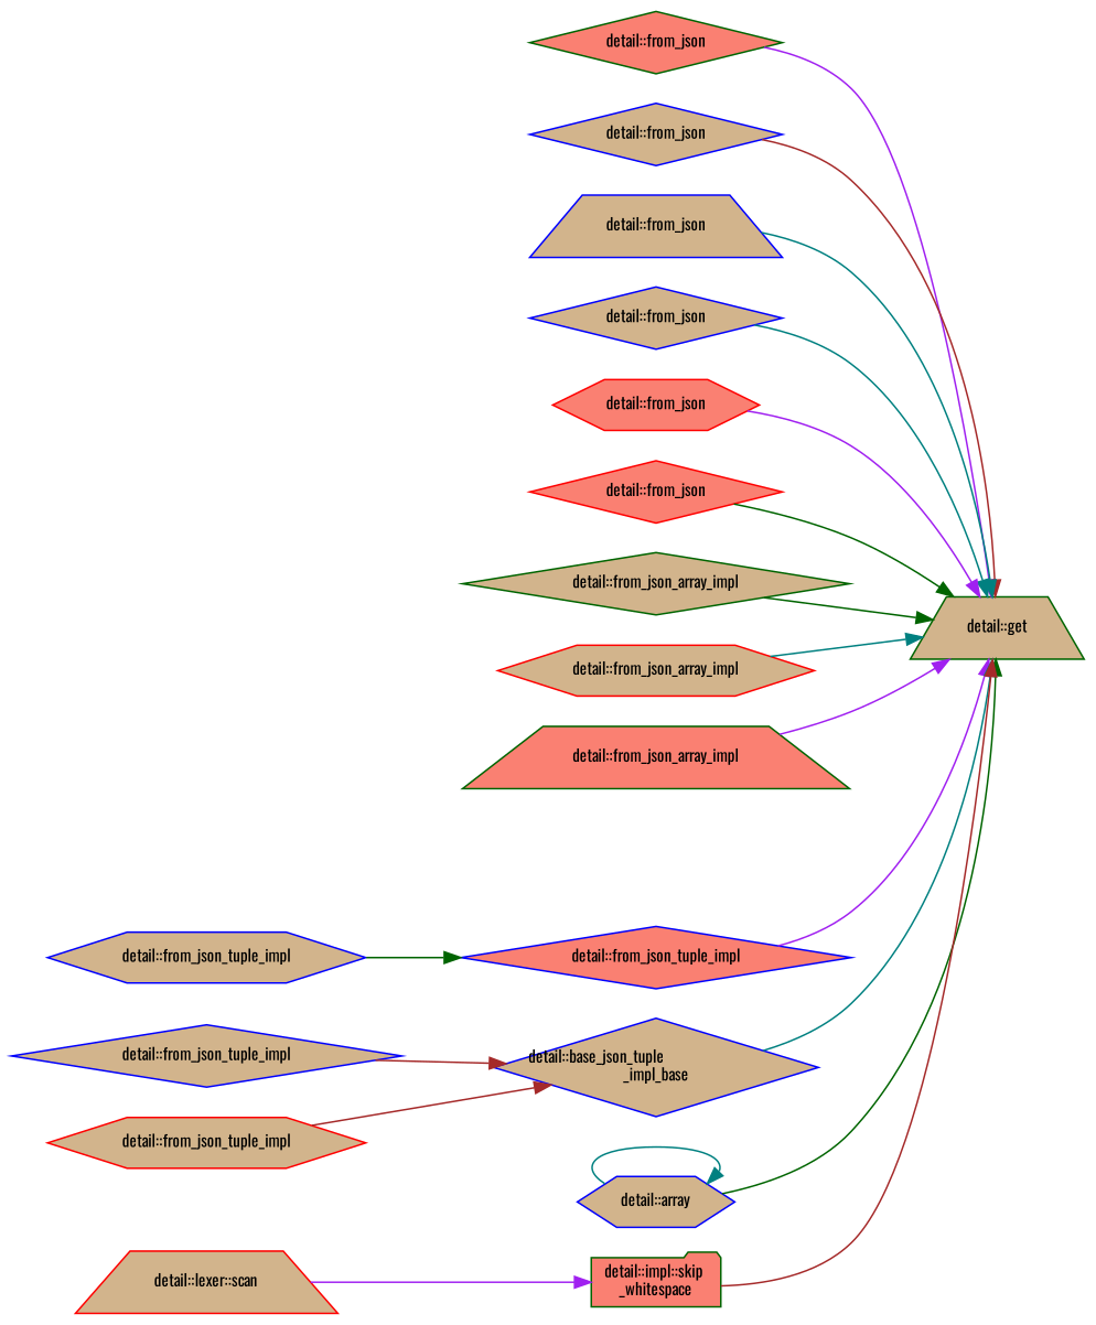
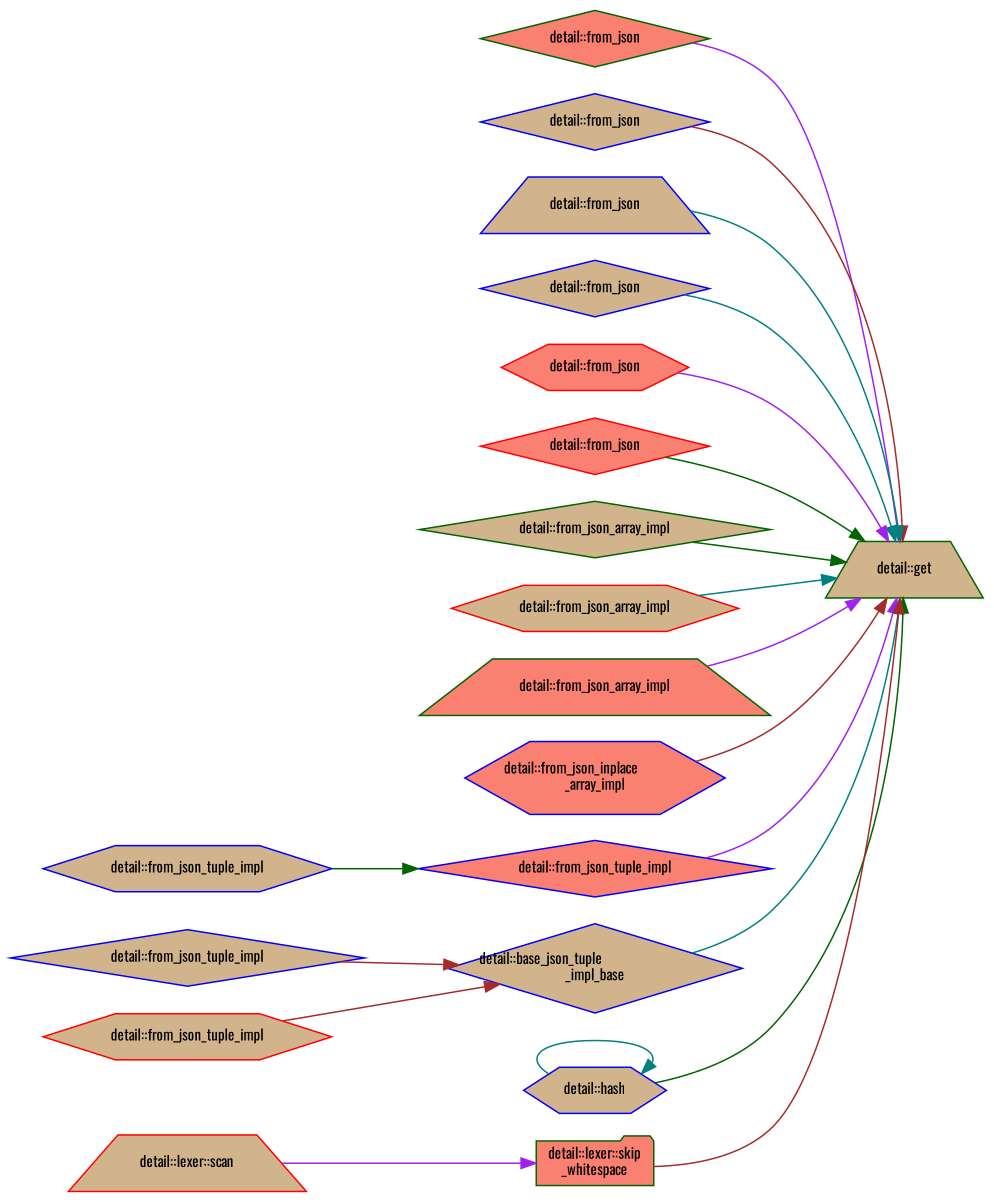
  digraph {
    fontname=Oswald
    rankdir=RL
    node [color=blue fillcolor=tan fontname=Oswald fontsize=10 shape=diamond style=filled]
    edge [color=purple dir=back fontname=Oswald fontsize=10 labelfontname=Helvetica labelfontsize=10 style=solid]
    n1 [color=darkgreen fontcolor=black height=0.2 label="detail::get" shape=trapezium width=0.4]
    n2 [color=darkgreen fillcolor=salmon height=0.2 label="detail::from_json" width=0.4]
    n3 [height=0.2 label="detail::from_json" width=0.4]
    n4 [height=0.2 label="detail::from_json" shape=trapezium width=0.4]
    n5 [height=0.2 label="detail::from_json" width=0.4]
    n6 [color=red fillcolor=salmon height=0.2 label="detail::from_json" shape=hexagon width=0.4]
    n7 [color=red fillcolor=salmon height=0.2 label="detail::from_json" width=0.4]
    n8 [color=darkgreen height=0.2 label="detail::from_json_array_impl" width=0.4]
    n9 [color=red height=0.2 label="detail::from_json_array_impl" shape=hexagon width=0.4]
    n10 [color=darkgreen fillcolor=salmon height=0.2 label="detail::from_json_array_impl" shape=trapezium width=0.4]
+   n11 [fillcolor=salmon height=0.2 label="detail::from_json_inplace\l_array_impl" shape=hexagon width=0.4]
    n12 [fillcolor=salmon height=0.2 label="detail::from_json_tuple_impl" width=0.4]
    n13 [height=0.2 label="detail::base_json_tuple\l_impl_base" width=0.4]
-   n14 [height=0.2 label="detail::array" shape=hexagon width=0.4]
-   n15 [color=darkgreen fillcolor=salmon height=0.2 label="detail::impl::skip\l_whitespace" shape=folder width=0.4]
+   n14 [height=0.2 label="detail::hash" shape=hexagon width=0.4]
+   n15 [color=darkgreen fillcolor=salmon height=0.2 label="detail::lexer::skip\l_whitespace" shape=folder width=0.4]
    n16 [height=0.2 label="detail::from_json_tuple_impl" shape=hexagon width=0.4]
    n17 [height=0.2 label="detail::from_json_tuple_impl" width=0.4]
    n18 [color=red height=0.2 label="detail::from_json_tuple_impl" shape=hexagon width=0.4]
    n19 [color=red height=0.2 label="detail::lexer::scan" shape=trapezium width=0.4]
    n1 -> n2
    n1 -> n3 [color=brown]
    n1 -> n4 [color=teal]
    n1 -> n5 [color=teal]
    n1 -> n6
    n1 -> n7 [color=darkgreen]
    n1 -> n8 [color=darkgreen]
    n1 -> n9 [color=teal]
    n1 -> n10
+   n1 -> n11 [color=brown]
    n1 -> n12
    n1 -> n13 [color=teal]
    n1 -> n14 [color=darkgreen]
    n1 -> n15 [color=brown]
    n12 -> n16 [color=darkgreen]
    n13 -> n17 [color=brown]
    n13 -> n18 [color=brown]
    n14 -> n14 [color=teal]
    n15 -> n19
  }
